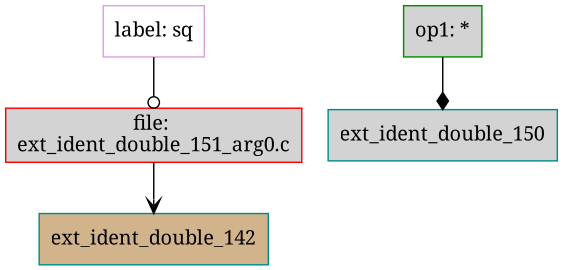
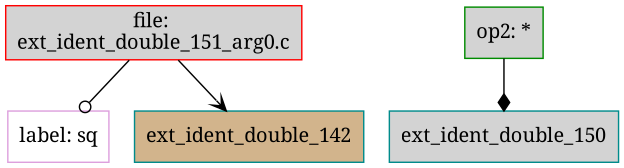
  digraph {
    fontname="Noto Serif"
    node [color=cyan4 fillcolor=lightgrey fontname="Noto Serif" shape=box style=filled]
    edge [fontname="Noto Serif"]
    n1 [color=red label="file: \next_ident_double_151_arg0.c"]
    n2 [color=plum fillcolor=white label="label: sq"]
    n3 [fillcolor=tan label=ext_ident_double_142]
-   n4 [color=green4 label="op1: *"]
+   n4 [color=green4 label="op2: *"]
    n5 [label=ext_ident_double_150]
-   n2 -> n1 [arrowhead=odot]
+   n1 -> n2 [arrowhead=odot]
    n1 -> n3 [arrowhead=vee]
    n4 -> n5 [arrowhead=diamond]
  }
